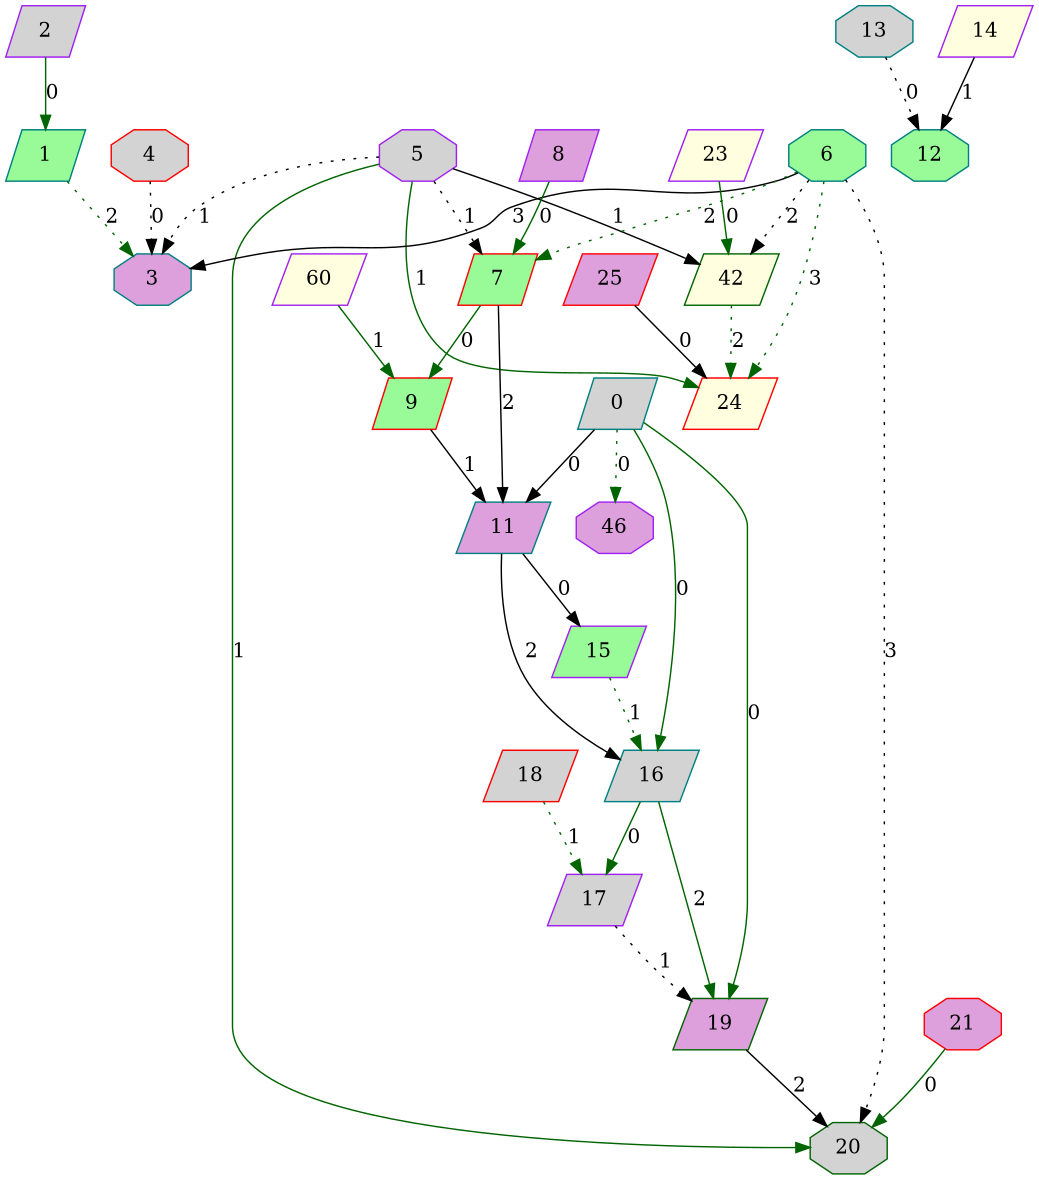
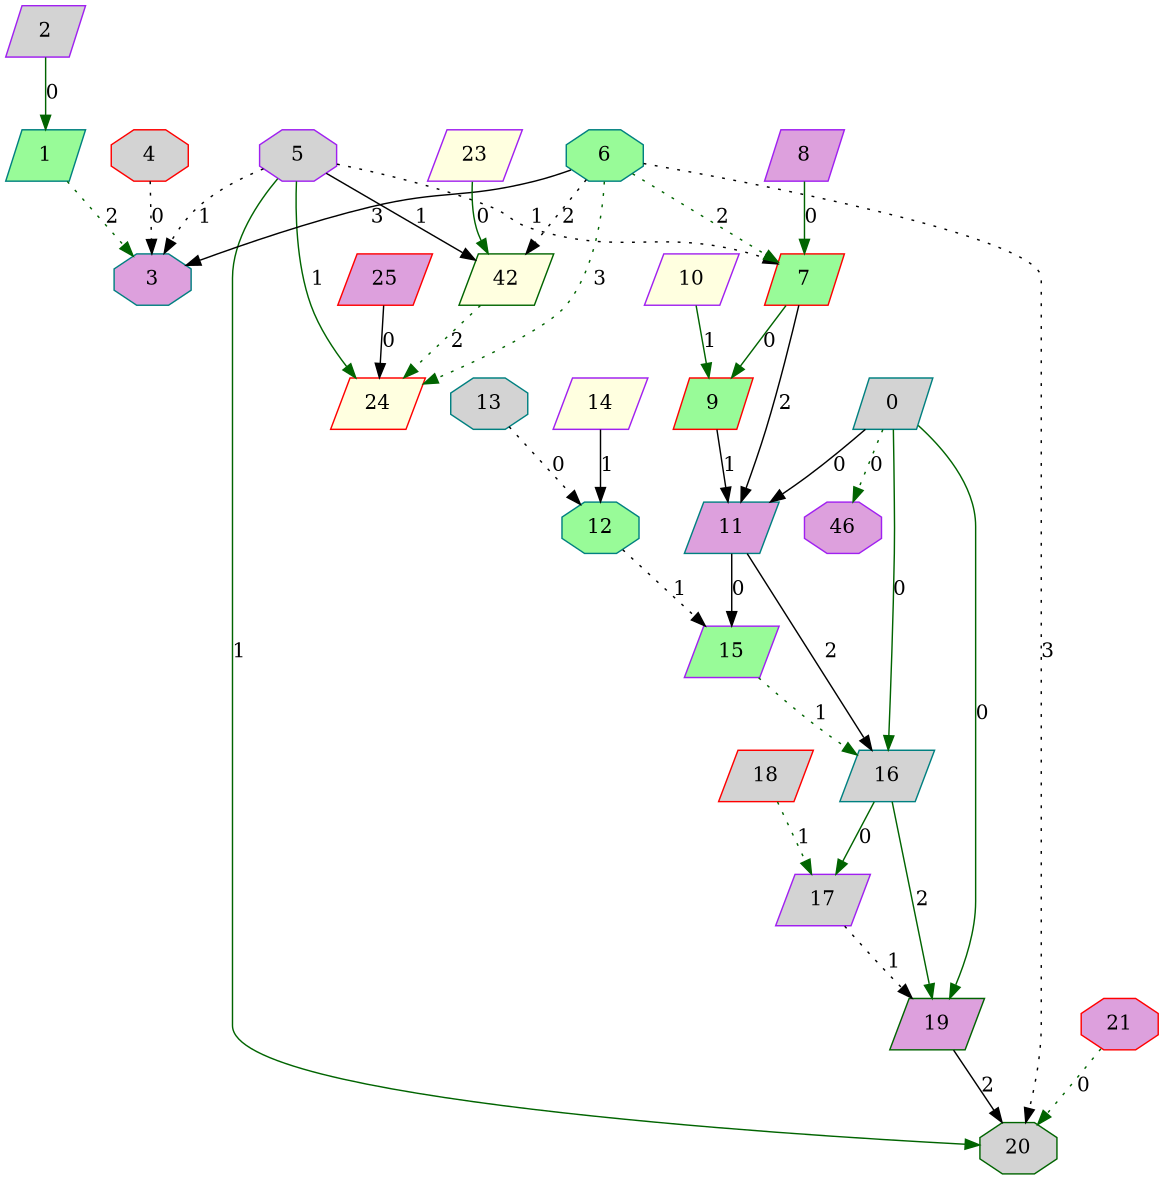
  digraph {
    node [BB=1 SS=0 bw=0 color=purple cv=0 fillcolor=lightgrey nodeT=sym op=NaS shape=parallelogram style=filled symid=-1 symidR=0]
    edge [color=darkgreen style=solid]
    0 [BB=0 color=teal symid=0]
    11 [color=teal fillcolor=plum nodeT=falseRootPhi symid=11]
    16 [color=teal nodeT=falseRootPhi symid=13]
    19 [color=darkgreen fillcolor=plum nodeT=falseRootPhi symid=14]
    n5 [SS=1 fillcolor=plum label=46 op=_sym_set_return_expression shape=octagon symid=10]
    15 [fillcolor=palegreen op=_sym_build_or symid=5]
    17 [op=_sym_build_trunc symid=6]
    20 [color=darkgreen op=_sym_build_write_memory shape=octagon symid=7]
    1 [SS=1 color=teal fillcolor=palegreen op=_sym_get_parameter_expression symid=1]
    3 [color=teal fillcolor=plum op=_sym_build_write_memory shape=octagon symid=2]
    2 [BB=0 bw=1 nodeT=constantInt]
    4 [bw=4 color=red nodeT=runtimeInt shape=octagon]
    5 [BB=0 bw=4 cv=1 nodeT=constantInt shape=octagon]
    7 [color=red fillcolor=palegreen op=_sym_build_read_memory symid=3]
    n15 [color=darkgreen fillcolor=lightyellow label=42 op=_sym_build_read_memory symid=8]
    24 [color=red fillcolor=lightyellow op=_sym_build_write_memory symid=9]
    9 [color=red fillcolor=palegreen op=_sym_build_zext symid=4]
    6 [BB=0 bw=1 color=teal cv=1 fillcolor=palegreen nodeT=constantInt shape=octagon]
    8 [bw=4 fillcolor=plum nodeT=runtimeInt]
-   10 [BB=0 bw=1 cv=24 fillcolor=lightyellow nodeT=constantInt label=60]
+   10 [BB=0 bw=1 cv=24 fillcolor=lightyellow nodeT=constantInt]
    12 [color=teal fillcolor=palegreen op=_sym_build_integer shape=octagon symid=12]
    13 [BB=0 bw=4 color=teal cv=128 nodeT=constantInt shape=octagon]
    14 [BB=0 bw=1 cv=4 fillcolor=lightyellow nodeT=constantInt]
    18 [BB=0 bw=1 color=red cv=8 nodeT=constantInt]
    21 [bw=4 color=red fillcolor=plum nodeT=runtimeInt shape=octagon]
    23 [bw=4 fillcolor=lightyellow nodeT=runtimeInt]
    25 [bw=4 color=red fillcolor=plum nodeT=runtimeInt]
    0 -> 11 [color=black label=0]
    0 -> 16 [label=0]
    0 -> 19 [label=0]
    0 -> n5 [label=0 style=dotted]
    11 -> 16 [color=black label=2]
    11 -> 15 [color=black label=0]
    16 -> 19 [label=2]
    16 -> 17 [label=0]
    19 -> 20 [color=black label=2]
    15 -> 16 [label=1 style=dotted]
    17 -> 19 [color=black label=1 style=dotted]
    1 -> 3 [label=2 style=dotted]
    2 -> 1 [label=0]
    4 -> 3 [color=black label=0 style=dotted]
    5 -> 20 [label=1]
    5 -> 3 [color=black label=1 style=dotted]
    5 -> 7 [color=black label=1 style=dotted]
    5 -> n15 [color=black label=1]
    5 -> 24 [label=1]
    7 -> 11 [color=black label=2]
    7 -> 9 [label=0]
    n15 -> 24 [label=2 style=dotted]
    9 -> 11 [color=black label=1]
    6 -> 20 [color=black label=3 style=dotted]
    6 -> 3 [color=black label=3]
    6 -> 7 [label=2 style=dotted]
    6 -> n15 [color=black label=2 style=dotted]
    6 -> 24 [label=3 style=dotted]
    8 -> 7 [label=0]
    10 -> 9 [label=1]
+   12 -> 15 [color=black label=1 style=dotted]
    13 -> 12 [color=black label=0 style=dotted]
    14 -> 12 [color=black label=1]
    18 -> 17 [label=1 style=dotted]
-   21 -> 20 [label=0]
+   21 -> 20 [label=0 style=dotted]
    23 -> n15 [label=0]
    25 -> 24 [color=black label=0]
  }
